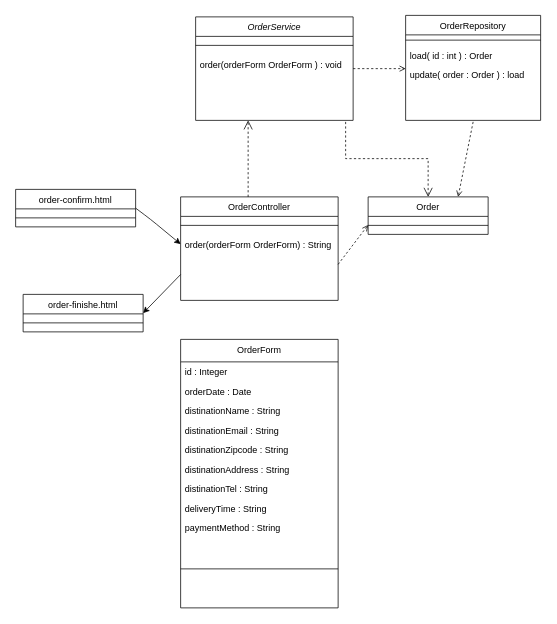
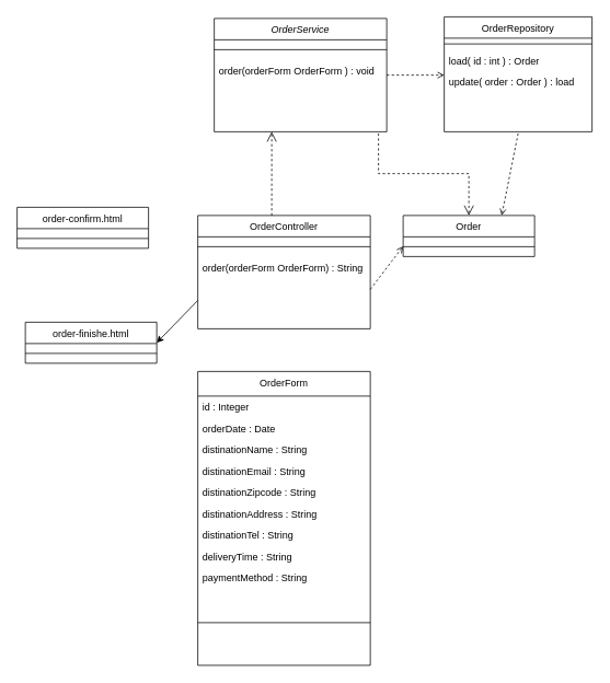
  <mxCell id="0" />
  <mxCell id="1" parent="0" />
  <mxCell id="2" value="OrderService" style="swimlane;fontStyle=2;align=center;verticalAlign=top;childLayout=stackLayout;horizontal=1;startSize=26;horizontalStack=0;resizeParent=1;resizeLast=0;collapsible=1;marginBottom=0;rounded=0;shadow=0;strokeWidth=1;" vertex="1" parent="1"><mxGeometry x="260" y="22" width="210" height="138" as="geometry"><mxRectangle x="230" y="140" width="160" height="26" as="alternateBounds" /></mxGeometry></mxCell>
  <mxCell id="3" value="" style="line;html=1;strokeWidth=1;align=left;verticalAlign=middle;spacingTop=-1;spacingLeft=3;spacingRight=3;rotatable=0;labelPosition=right;points=[];portConstraint=eastwest;" vertex="1" parent="2"><mxGeometry y="26" width="210" height="24" as="geometry" /></mxCell>
  <mxCell id="4" value="order(orderForm OrderForm ) : void" style="text;align=left;verticalAlign=top;spacingLeft=4;spacingRight=4;overflow=hidden;rotatable=0;points=[[0,0.5],[1,0.5]];portConstraint=eastwest;" vertex="1" parent="2"><mxGeometry y="50" width="210" height="26" as="geometry" /></mxCell>
  <mxCell id="5" value="OrderController" style="swimlane;fontStyle=0;align=center;verticalAlign=top;childLayout=stackLayout;horizontal=1;startSize=26;horizontalStack=0;resizeParent=1;resizeLast=0;collapsible=1;marginBottom=0;rounded=0;shadow=0;strokeWidth=1;" vertex="1" parent="1"><mxGeometry x="240" y="262" width="210" height="138" as="geometry"><mxRectangle x="130" y="380" width="160" height="26" as="alternateBounds" /></mxGeometry></mxCell>
  <mxCell id="6" value="" style="line;html=1;strokeWidth=1;align=left;verticalAlign=middle;spacingTop=-1;spacingLeft=3;spacingRight=3;rotatable=0;labelPosition=right;points=[];portConstraint=eastwest;" vertex="1" parent="5"><mxGeometry y="26" width="210" height="24" as="geometry" /></mxCell>
  <mxCell id="7" value="order(orderForm OrderForm) : String" style="text;align=left;verticalAlign=top;spacingLeft=4;spacingRight=4;overflow=hidden;rotatable=0;points=[[0,0.5],[1,0.5]];portConstraint=eastwest;" vertex="1" parent="5"><mxGeometry y="50" width="210" height="26" as="geometry" /></mxCell>
  <mxCell id="8" value="" style="endArrow=open;endSize=10;endFill=0;shadow=0;strokeWidth=1;rounded=0;edgeStyle=elbowEdgeStyle;elbow=vertical;dashed=1;" edge="1" parent="1" source="5" target="2"><mxGeometry width="160" relative="1" as="geometry"><mxPoint x="290" y="105" as="sourcePoint" /><mxPoint x="290" y="105" as="targetPoint" /><Array as="points"><mxPoint x="330" y="162" /></Array></mxGeometry></mxCell>
  <mxCell id="9" value="Order" style="swimlane;fontStyle=0;align=center;verticalAlign=top;childLayout=stackLayout;horizontal=1;startSize=26;horizontalStack=0;resizeParent=1;resizeLast=0;collapsible=1;marginBottom=0;rounded=0;shadow=0;strokeWidth=1;" vertex="1" parent="1"><mxGeometry x="490" y="262" width="160" height="50" as="geometry"><mxRectangle x="340" y="380" width="170" height="26" as="alternateBounds" /></mxGeometry></mxCell>
  <mxCell id="10" value="" style="line;html=1;strokeWidth=1;align=left;verticalAlign=middle;spacingTop=-1;spacingLeft=3;spacingRight=3;rotatable=0;labelPosition=right;points=[];portConstraint=eastwest;" vertex="1" parent="9"><mxGeometry y="26" width="160" height="24" as="geometry" /></mxCell>
  <mxCell id="11" value="" style="endArrow=open;endSize=10;endFill=0;shadow=0;strokeWidth=1;rounded=0;edgeStyle=elbowEdgeStyle;elbow=vertical;dashed=1;entryX=0.5;entryY=0;entryDx=0;entryDy=0;" edge="1" parent="1" target="9"><mxGeometry width="160" relative="1" as="geometry"><mxPoint x="460" y="162" as="sourcePoint" /><mxPoint x="490" y="252" as="targetPoint" /><Array as="points"><mxPoint x="460" y="211" /></Array></mxGeometry></mxCell>
  <mxCell id="12" value="OrderRepository" style="swimlane;fontStyle=0;align=center;verticalAlign=top;childLayout=stackLayout;horizontal=1;startSize=26;horizontalStack=0;resizeParent=1;resizeLast=0;collapsible=1;marginBottom=0;rounded=0;shadow=0;strokeWidth=1;" vertex="1" parent="1"><mxGeometry x="540" y="20" width="180" height="140" as="geometry"><mxRectangle x="550" y="140" width="160" height="26" as="alternateBounds" /></mxGeometry></mxCell>
  <mxCell id="13" value="" style="line;html=1;strokeWidth=1;align=left;verticalAlign=middle;spacingTop=-1;spacingLeft=3;spacingRight=3;rotatable=0;labelPosition=right;points=[];portConstraint=eastwest;" vertex="1" parent="12"><mxGeometry y="26" width="180" height="14" as="geometry" /></mxCell>
  <mxCell id="14" value="load( id : int ) : Order" style="text;align=left;verticalAlign=top;spacingLeft=4;spacingRight=4;overflow=hidden;rotatable=0;points=[[0,0.5],[1,0.5]];portConstraint=eastwest;" vertex="1" parent="12"><mxGeometry y="40" width="180" height="26" as="geometry" /></mxCell>
  <mxCell id="15" value="update( order : Order ) : load" style="text;align=left;verticalAlign=top;spacingLeft=4;spacingRight=4;overflow=hidden;rotatable=0;points=[[0,0.5],[1,0.5]];portConstraint=eastwest;" vertex="1" parent="12"><mxGeometry y="66" width="180" height="26" as="geometry" /></mxCell>
  <mxCell id="16" value="" style="endArrow=open;shadow=0;strokeWidth=1;rounded=0;endFill=1;edgeStyle=elbowEdgeStyle;elbow=vertical;dashed=1;" edge="1" parent="1" source="2"><mxGeometry x="0.5" y="41" relative="1" as="geometry"><mxPoint x="470" y="94" as="sourcePoint" /><mxPoint x="540" y="91" as="targetPoint" /><mxPoint x="-40" y="32" as="offset" /></mxGeometry></mxCell>
  <mxCell id="17" value="" style="resizable=0;align=left;verticalAlign=bottom;labelBackgroundColor=none;fontSize=12;" connectable="0" vertex="1" parent="16"><mxGeometry x="-1" relative="1" as="geometry"><mxPoint y="4" as="offset" /></mxGeometry></mxCell>
  <mxCell id="18" value="" style="resizable=0;align=right;verticalAlign=bottom;labelBackgroundColor=none;fontSize=12;" connectable="0" vertex="1" parent="16"><mxGeometry x="1" relative="1" as="geometry"><mxPoint x="-7" y="4" as="offset" /></mxGeometry></mxCell>
  <mxCell id="19" value="order-confirm.html" style="swimlane;fontStyle=0;align=center;verticalAlign=top;childLayout=stackLayout;horizontal=1;startSize=26;horizontalStack=0;resizeParent=1;resizeLast=0;collapsible=1;marginBottom=0;rounded=0;shadow=0;strokeWidth=1;" vertex="1" parent="1"><mxGeometry x="20" y="252" width="160" height="50" as="geometry"><mxRectangle x="340" y="380" width="170" height="26" as="alternateBounds" /></mxGeometry></mxCell>
  <mxCell id="20" value="" style="line;html=1;strokeWidth=1;align=left;verticalAlign=middle;spacingTop=-1;spacingLeft=3;spacingRight=3;rotatable=0;labelPosition=right;points=[];portConstraint=eastwest;" vertex="1" parent="19"><mxGeometry y="26" width="160" height="24" as="geometry" /></mxCell>
  <mxCell id="21" value="order-finishe.html" style="swimlane;fontStyle=0;align=center;verticalAlign=top;childLayout=stackLayout;horizontal=1;startSize=26;horizontalStack=0;resizeParent=1;resizeLast=0;collapsible=1;marginBottom=0;rounded=0;shadow=0;strokeWidth=1;" vertex="1" parent="1"><mxGeometry x="30" y="392" width="160" height="50" as="geometry"><mxRectangle x="340" y="380" width="170" height="26" as="alternateBounds" /></mxGeometry></mxCell>
  <mxCell id="22" value="" style="line;html=1;strokeWidth=1;align=left;verticalAlign=middle;spacingTop=-1;spacingLeft=3;spacingRight=3;rotatable=0;labelPosition=right;points=[];portConstraint=eastwest;" vertex="1" parent="21"><mxGeometry y="26" width="160" height="24" as="geometry" /></mxCell>
- <mxCell id="23" value="" style="endArrow=classic;html=1;entryX=0;entryY=0.5;entryDx=0;entryDy=0;exitX=1;exitY=0.5;exitDx=0;exitDy=0;" edge="1" parent="1" source="19" target="7"><mxGeometry width="50" height="50" relative="1" as="geometry"><mxPoint x="210" y="212" as="sourcePoint" /><mxPoint x="210" y="302" as="targetPoint" /><Array as="points"><mxPoint x="200" y="292" /></Array></mxGeometry></mxCell>
  <mxCell id="24" value="" style="endArrow=classic;html=1;entryX=1;entryY=0.5;entryDx=0;entryDy=0;exitX=0;exitY=0.75;exitDx=0;exitDy=0;" edge="1" parent="1" source="5" target="21"><mxGeometry width="50" height="50" relative="1" as="geometry"><mxPoint y="392" as="sourcePoint" x="190" /><mxPoint x="310" y="272" as="targetPoint" /></mxGeometry></mxCell>
  <mxCell id="25" value="OrderForm" style="swimlane;fontStyle=0;align=center;verticalAlign=top;childLayout=stackLayout;horizontal=1;startSize=30;horizontalStack=0;resizeParent=1;resizeLast=0;collapsible=1;marginBottom=0;rounded=0;shadow=0;strokeWidth=1;" vertex="1" parent="1"><mxGeometry x="240" y="452" width="210" height="358" as="geometry"><mxRectangle x="130" y="380" width="160" height="26" as="alternateBounds" /></mxGeometry></mxCell>
  <mxCell id="26" value="id : Integer" style="text;align=left;verticalAlign=top;spacingLeft=4;spacingRight=4;overflow=hidden;rotatable=0;points=[[0,0.5],[1,0.5]];portConstraint=eastwest;" vertex="1" parent="25"><mxGeometry y="30" width="210" height="26" as="geometry" /></mxCell>
  <mxCell id="27" value="orderDate : Date" style="text;align=left;verticalAlign=top;spacingLeft=4;spacingRight=4;overflow=hidden;rotatable=0;points=[[0,0.5],[1,0.5]];portConstraint=eastwest;" vertex="1" parent="25"><mxGeometry y="56" width="210" height="26" as="geometry" /></mxCell>
  <mxCell id="28" value="distinationName : String" style="text;align=left;verticalAlign=top;spacingLeft=4;spacingRight=4;overflow=hidden;rotatable=0;points=[[0,0.5],[1,0.5]];portConstraint=eastwest;" vertex="1" parent="25"><mxGeometry y="82" width="210" height="26" as="geometry" /></mxCell>
  <mxCell id="29" value="distinationEmail : String" style="text;align=left;verticalAlign=top;spacingLeft=4;spacingRight=4;overflow=hidden;rotatable=0;points=[[0,0.5],[1,0.5]];portConstraint=eastwest;" vertex="1" parent="25"><mxGeometry y="108" width="210" height="26" as="geometry" /></mxCell>
  <mxCell id="30" value="distinationZipcode : String" style="text;align=left;verticalAlign=top;spacingLeft=4;spacingRight=4;overflow=hidden;rotatable=0;points=[[0,0.5],[1,0.5]];portConstraint=eastwest;" vertex="1" parent="25"><mxGeometry y="134" width="210" height="26" as="geometry" /></mxCell>
  <mxCell id="31" value="distinationAddress : String" style="text;align=left;verticalAlign=top;spacingLeft=4;spacingRight=4;overflow=hidden;rotatable=0;points=[[0,0.5],[1,0.5]];portConstraint=eastwest;" vertex="1" parent="25"><mxGeometry y="160" width="210" height="26" as="geometry" /></mxCell>
  <mxCell id="32" value="distinationTel : String" style="text;align=left;verticalAlign=top;spacingLeft=4;spacingRight=4;overflow=hidden;rotatable=0;points=[[0,0.5],[1,0.5]];portConstraint=eastwest;" vertex="1" parent="25"><mxGeometry y="186" width="210" height="26" as="geometry" /></mxCell>
  <mxCell id="33" value="deliveryTime : String" style="text;align=left;verticalAlign=top;spacingLeft=4;spacingRight=4;overflow=hidden;rotatable=0;points=[[0,0.5],[1,0.5]];portConstraint=eastwest;" vertex="1" parent="25"><mxGeometry y="212" width="210" height="26" as="geometry" /></mxCell>
  <mxCell id="34" value="paymentMethod : String" style="text;align=left;verticalAlign=top;spacingLeft=4;spacingRight=4;overflow=hidden;rotatable=0;points=[[0,0.5],[1,0.5]];portConstraint=eastwest;" vertex="1" parent="25"><mxGeometry y="238" width="210" height="26" as="geometry" /></mxCell>
  <mxCell id="35" value="" style="line;html=1;strokeWidth=1;align=left;verticalAlign=middle;spacingTop=-1;spacingLeft=3;spacingRight=3;rotatable=0;labelPosition=right;points=[];portConstraint=eastwest;" vertex="1" parent="25"><mxGeometry y="264" width="210" height="84" as="geometry" /></mxCell>
  <mxCell id="36" value="" style="endArrow=open;html=1;entryX=0.75;entryY=0;entryDx=0;entryDy=0;dashed=1;endFill=0;" edge="1" parent="1" target="9"><mxGeometry width="50" height="50" relative="1" as="geometry"><mxPoint x="630" y="162" as="sourcePoint" /><mxPoint x="470" y="332" as="targetPoint" /></mxGeometry></mxCell>
  <mxCell id="37" value="" style="endArrow=open;html=1;dashed=1;entryX=0;entryY=0.75;entryDx=0;entryDy=0;endFill=0;" edge="1" parent="1" target="9"><mxGeometry width="50" height="50" relative="1" as="geometry"><mxPoint x="450" y="352" as="sourcePoint" /><mxPoint x="470" y="332" as="targetPoint" /></mxGeometry></mxCell>
